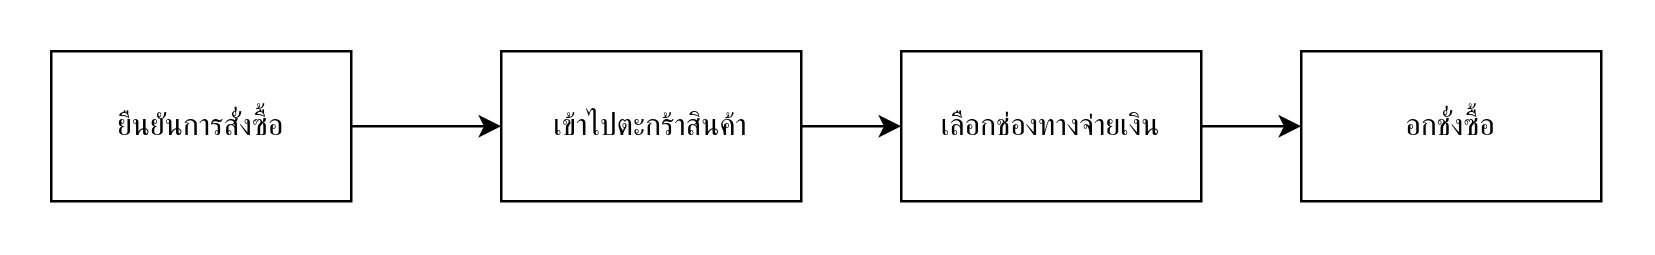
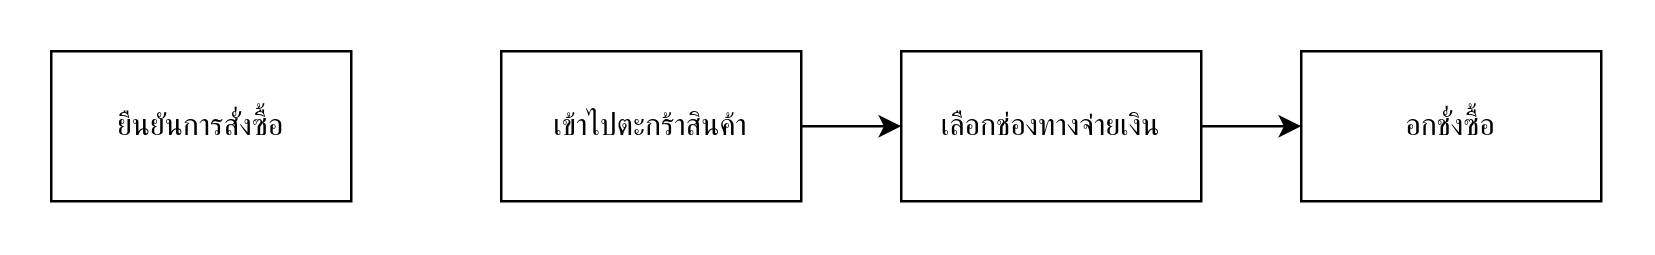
  <mxCell id="0" />
  <mxCell id="1" parent="0" />
- <mxCell id="2" style="edgeStyle=orthogonalEdgeStyle;rounded=0;orthogonalLoop=1;jettySize=auto;html=1;exitX=1;exitY=0.5;exitDx=0;exitDy=0;entryX=0;entryY=0.5;entryDx=0;entryDy=0;" parent="1" source="3" target="5" edge="1"><mxGeometry relative="1" as="geometry" /></mxCell>
  <mxCell id="3" value="ยืนยันการสั่งซื้อ" style="rounded=0;whiteSpace=wrap;html=1;" parent="1" vertex="1"><mxGeometry x="20" y="20" width="120" height="60" as="geometry" /></mxCell>
  <mxCell id="4" style="edgeStyle=orthogonalEdgeStyle;rounded=0;orthogonalLoop=1;jettySize=auto;html=1;" edge="1" parent="1" source="5" target="8"><mxGeometry relative="1" as="geometry" /></mxCell>
  <mxCell id="5" value="เข้าไปตะกร้าสินค้า" style="rounded=0;whiteSpace=wrap;html=1;" parent="1" vertex="1"><mxGeometry x="200" y="20" width="120" height="60" as="geometry" /></mxCell>
  <mxCell id="6" value="อกชั่งซื้อ" style="rounded=0;whiteSpace=wrap;html=1;" parent="1" vertex="1"><mxGeometry x="520" y="20" width="120" height="60" as="geometry" /></mxCell>
  <mxCell id="7" style="edgeStyle=orthogonalEdgeStyle;rounded=0;orthogonalLoop=1;jettySize=auto;html=1;entryX=0;entryY=0.5;entryDx=0;entryDy=0;" edge="1" parent="1" source="8" target="6"><mxGeometry relative="1" as="geometry" /></mxCell>
  <mxCell id="8" value="เลือกช่องทางจ่ายเงิน" style="rounded=0;whiteSpace=wrap;html=1;" vertex="1" parent="1"><mxGeometry x="360" y="20" width="120" height="60" as="geometry" /></mxCell>
